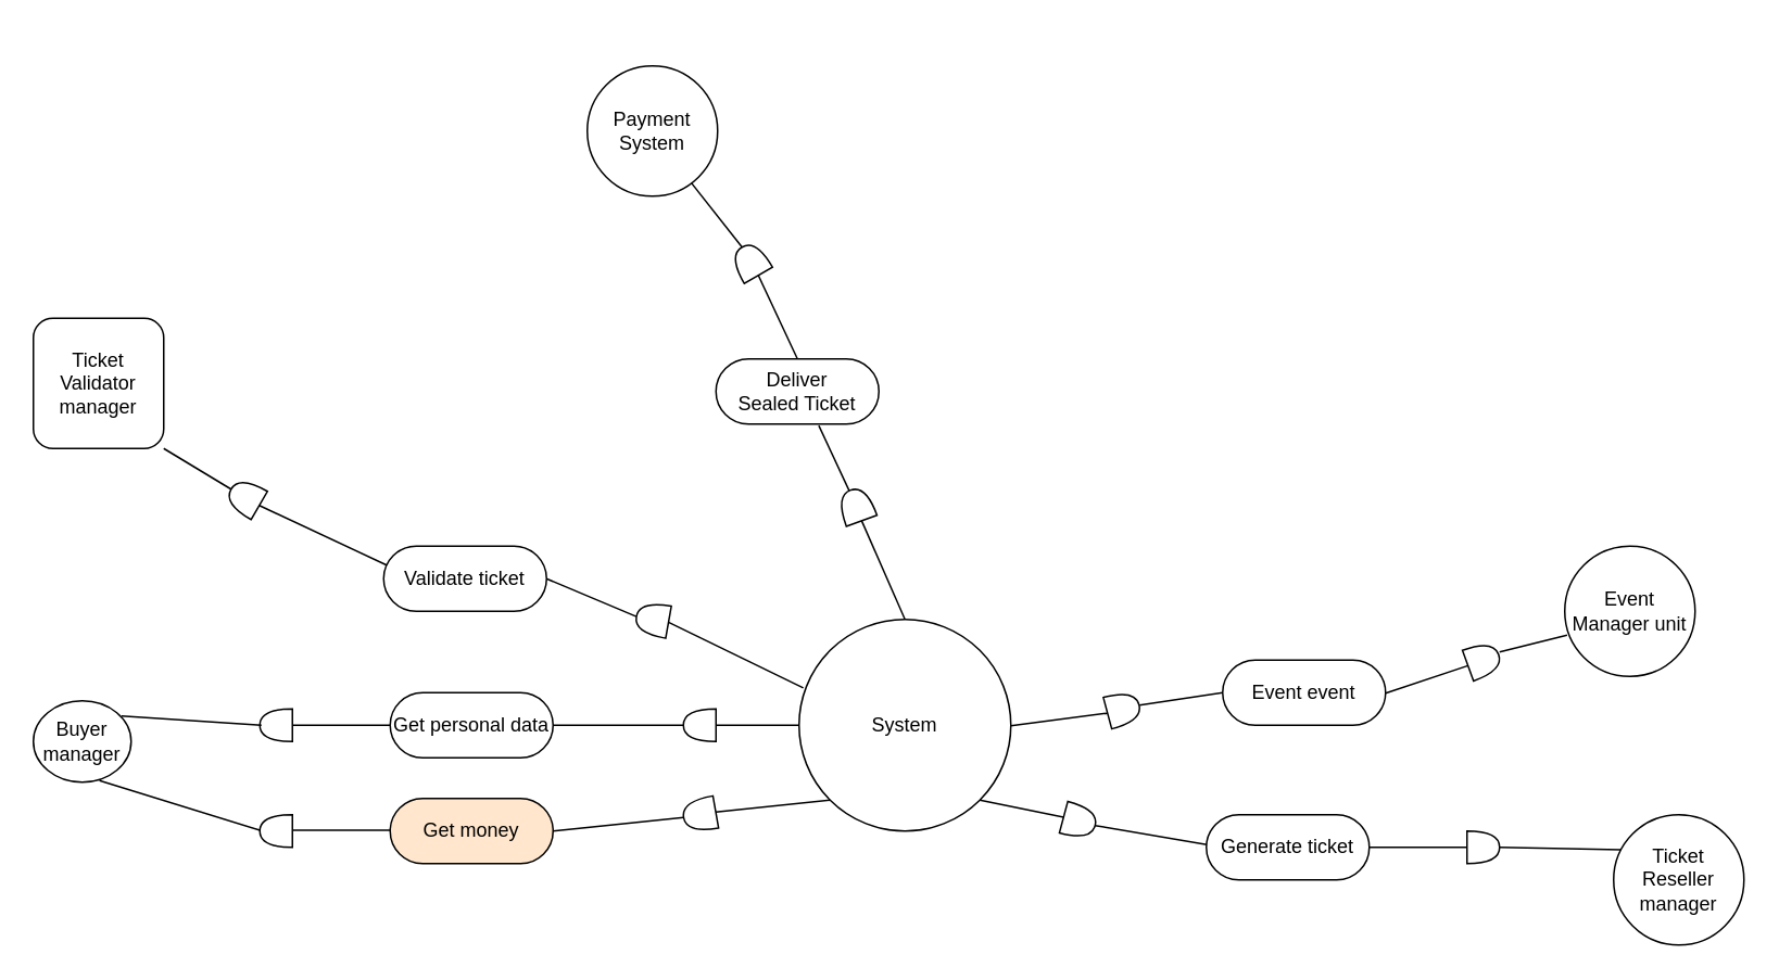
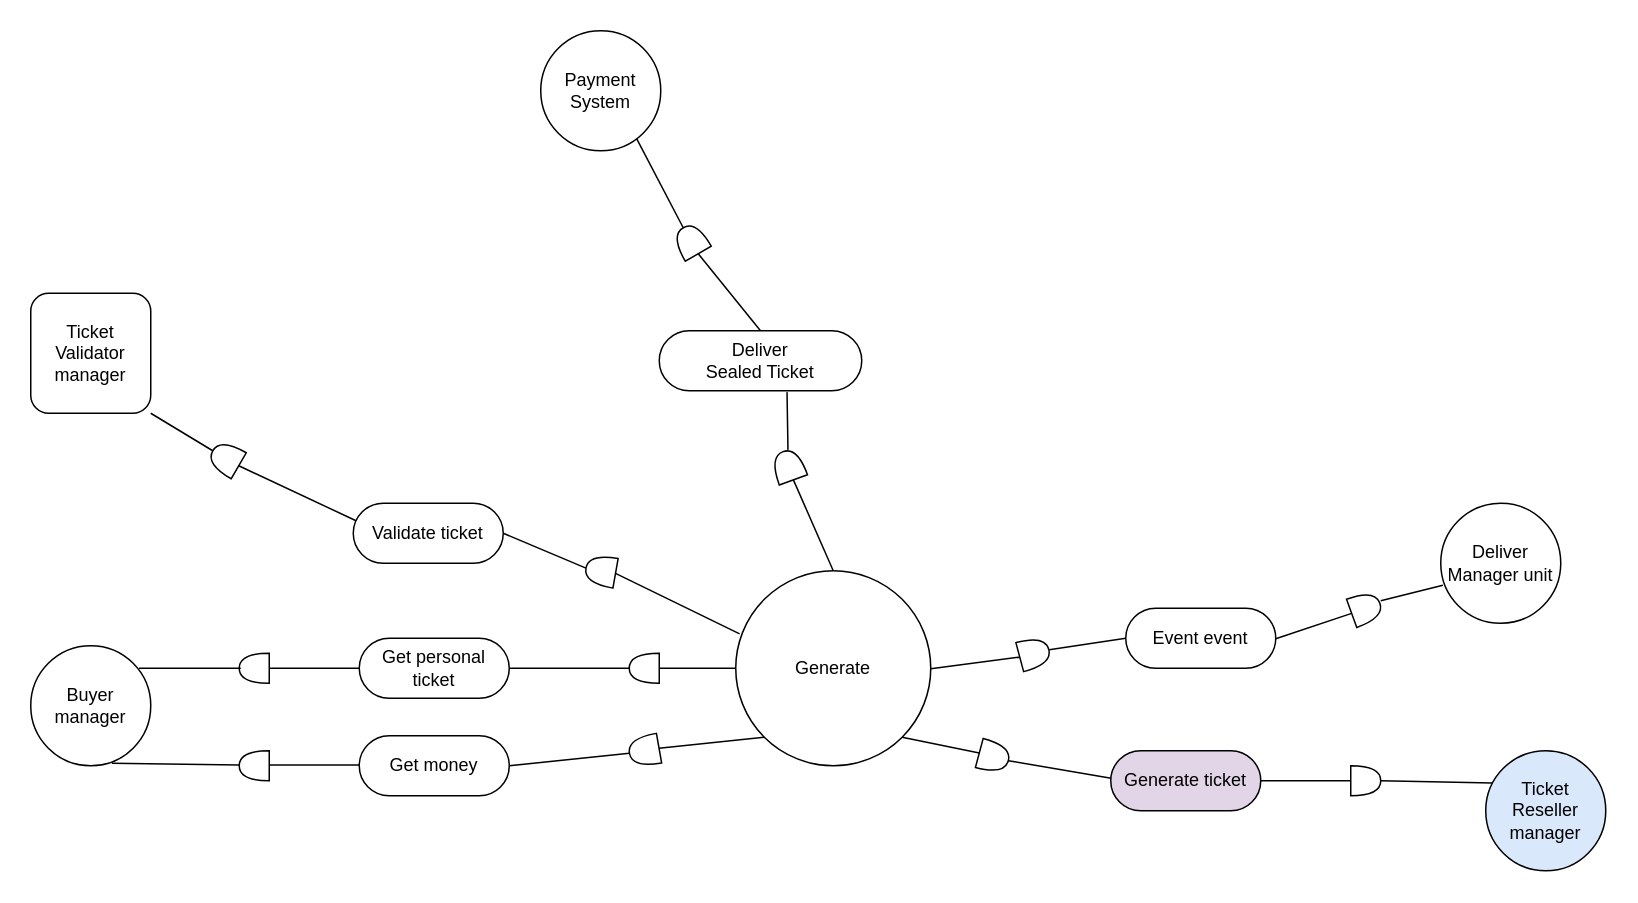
  <mxCell id="0" />
  <mxCell id="1" parent="0" />
- <mxCell id="2" value="System" style="ellipse;whiteSpace=wrap;html=1;aspect=fixed;" parent="1" vertex="1"><mxGeometry x="490" y="380" width="130" height="130" as="geometry" /></mxCell>
+ <mxCell id="2" value="Generate" style="ellipse;whiteSpace=wrap;html=1;aspect=fixed;" parent="1" vertex="1"><mxGeometry x="490" y="380" width="130" height="130" as="geometry" /></mxCell>
  <mxCell id="3" value="Ticket Validator&lt;br&gt;manager" style="whiteSpace=wrap;html=1;aspect=fixed;rounded=1;" parent="1" vertex="1"><mxGeometry x="20" y="195" width="80" height="80" as="geometry" /></mxCell>
- <mxCell id="4" value="Buyer manager" style="ellipse;whiteSpace=wrap;html=1;aspect=fixed;" parent="1" vertex="1"><mxGeometry x="20" y="430" width="60" height="50" as="geometry" /></mxCell>
+ <mxCell id="4" value="Buyer manager" style="ellipse;whiteSpace=wrap;html=1;aspect=fixed;" parent="1" vertex="1"><mxGeometry x="20" y="430" width="80" height="80" as="geometry" /></mxCell>
  <mxCell id="5" style="edgeStyle=none;rounded=0;orthogonalLoop=1;jettySize=auto;html=1;exitX=0;exitY=0.5;exitDx=0;exitDy=0;entryX=0;entryY=0.5;entryDx=0;entryDy=0;entryPerimeter=0;startArrow=none;startFill=0;endArrow=none;endFill=0;startSize=0;endSize=27;" parent="1" target="8" edge="1"><mxGeometry relative="1" as="geometry"><mxPoint x="259" y="445" as="sourcePoint" /></mxGeometry></mxCell>
  <mxCell id="6" style="edgeStyle=none;rounded=0;orthogonalLoop=1;jettySize=auto;html=1;exitX=1;exitY=0.5;exitDx=0;exitDy=0;exitPerimeter=0;entryX=1;entryY=0.5;entryDx=0;entryDy=0;startArrow=none;startFill=0;endArrow=none;endFill=0;startSize=0;endSize=27;" parent="1" source="7" edge="1"><mxGeometry relative="1" as="geometry"><mxPoint x="339" y="445" as="targetPoint" /></mxGeometry></mxCell>
  <mxCell id="7" value="" style="shape=or;whiteSpace=wrap;html=1;direction=east;rotation=180;" parent="1" vertex="1"><mxGeometry x="419" y="435" width="20" height="20" as="geometry" /></mxCell>
  <mxCell id="8" value="" style="shape=or;whiteSpace=wrap;html=1;direction=east;rotation=180;" parent="1" vertex="1"><mxGeometry x="159" y="435" width="20" height="20" as="geometry" /></mxCell>
  <mxCell id="9" style="edgeStyle=none;rounded=0;orthogonalLoop=1;jettySize=auto;html=1;exitX=0;exitY=0.5;exitDx=0;exitDy=0;entryX=0;entryY=0.5;entryDx=0;entryDy=0;startArrow=none;startFill=0;endArrow=none;endFill=0;startSize=0;endSize=27;entryPerimeter=0;" parent="1" source="2" target="7" edge="1"><mxGeometry relative="1" as="geometry"><mxPoint x="429" y="455" as="sourcePoint" /><mxPoint x="349" y="455" as="targetPoint" /></mxGeometry></mxCell>
- <mxCell id="10" value="Event Manager unit" style="ellipse;whiteSpace=wrap;html=1;aspect=fixed;" parent="1" vertex="1"><mxGeometry x="960" y="335" width="80" height="80" as="geometry" /></mxCell>
- <mxCell id="11" value="Ticket Reseller&lt;br&gt;manager" style="ellipse;whiteSpace=wrap;html=1;aspect=fixed;" parent="1" vertex="1"><mxGeometry x="990" y="500" width="80" height="80" as="geometry" /></mxCell>
+ <mxCell id="10" value="Deliver Manager unit" style="ellipse;whiteSpace=wrap;html=1;aspect=fixed;" parent="1" vertex="1"><mxGeometry x="960" y="335" width="80" height="80" as="geometry" /></mxCell>
+ <mxCell id="11" value="Ticket Reseller&lt;br&gt;manager" style="ellipse;whiteSpace=wrap;html=1;aspect=fixed;fillColor=#dae8fc;" parent="1" vertex="1"><mxGeometry x="990" y="500" width="80" height="80" as="geometry" /></mxCell>
  <mxCell id="12" style="edgeStyle=none;rounded=0;orthogonalLoop=1;jettySize=auto;html=1;entryX=0.902;entryY=0.188;entryDx=0;entryDy=0;entryPerimeter=0;startArrow=none;startFill=0;endArrow=none;endFill=0;startSize=0;endSize=27;" parent="1" target="4" edge="1"><mxGeometry relative="1" as="geometry"><mxPoint x="160" y="445" as="sourcePoint" /><mxPoint x="100" y="444.66" as="targetPoint" /></mxGeometry></mxCell>
- <mxCell id="13" value="Payment&lt;br&gt;System" style="ellipse;whiteSpace=wrap;html=1;aspect=fixed;" parent="1" vertex="1"><mxGeometry x="360" y="40" width="80" height="80" as="geometry" /></mxCell>
+ <mxCell id="13" value="Payment&lt;br&gt;System" style="ellipse;whiteSpace=wrap;html=1;aspect=fixed;" parent="1" vertex="1"><mxGeometry x="360" y="20" width="80" height="80" as="geometry" /></mxCell>
  <mxCell id="14" value="" style="shape=or;whiteSpace=wrap;html=1;rotation=-110;" parent="1" vertex="1"><mxGeometry x="515" y="300" width="20" height="20" as="geometry" /></mxCell>
  <mxCell id="15" value="" style="shape=or;whiteSpace=wrap;html=1;rotation=-120;" parent="1" vertex="1"><mxGeometry x="450" y="150" width="20" height="20" as="geometry" /></mxCell>
  <mxCell id="16" value="" style="endArrow=none;html=1;exitX=0.5;exitY=0;exitDx=0;exitDy=0;entryX=0;entryY=0.5;entryDx=0;entryDy=0;entryPerimeter=0;" parent="1" source="48" target="15" edge="1"><mxGeometry width="50" height="50" relative="1" as="geometry"><mxPoint x="480" y="210" as="sourcePoint" /><mxPoint x="480" y="170" as="targetPoint" /><Array as="points" /></mxGeometry></mxCell>
  <mxCell id="17" value="" style="endArrow=none;html=1;entryX=0.5;entryY=0;entryDx=0;entryDy=0;exitX=0;exitY=0.5;exitDx=0;exitDy=0;exitPerimeter=0;" parent="1" source="14" target="2" edge="1"><mxGeometry width="50" height="50" relative="1" as="geometry"><mxPoint x="550" y="330" as="sourcePoint" /><mxPoint x="585" y="270" as="targetPoint" /><Array as="points" /></mxGeometry></mxCell>
  <mxCell id="18" value="" style="endArrow=none;html=1;exitX=0.799;exitY=0.899;exitDx=0;exitDy=0;exitPerimeter=0;entryX=1;entryY=0.5;entryDx=0;entryDy=0;entryPerimeter=0;" parent="1" source="13" target="15" edge="1"><mxGeometry width="50" height="50" relative="1" as="geometry"><mxPoint x="423" y="94" as="sourcePoint" /><mxPoint x="460" y="140" as="targetPoint" /><Array as="points" /></mxGeometry></mxCell>
  <mxCell id="19" style="edgeStyle=none;rounded=0;orthogonalLoop=1;jettySize=auto;html=1;entryX=1;entryY=1;entryDx=0;entryDy=0;startArrow=none;startFill=0;endArrow=none;endFill=0;startSize=0;endSize=27;exitX=1;exitY=0.5;exitDx=0;exitDy=0;exitPerimeter=0;" parent="1" source="20" target="3" edge="1"><mxGeometry relative="1" as="geometry"><mxPoint x="151" y="305" as="sourcePoint" /><mxPoint x="71" y="429.66" as="targetPoint" /></mxGeometry></mxCell>
  <mxCell id="20" value="" style="shape=or;whiteSpace=wrap;html=1;direction=east;rotation=-150;" parent="1" vertex="1"><mxGeometry x="140" y="295" width="20" height="20" as="geometry" /></mxCell>
  <mxCell id="21" value="" style="endArrow=none;html=1;entryX=0.631;entryY=1.023;entryDx=0;entryDy=0;entryPerimeter=0;" parent="1" target="48" edge="1" source="14"><mxGeometry width="50" height="50" relative="1" as="geometry"><mxPoint x="502" y="300" as="sourcePoint" /><mxPoint x="495" y="260" as="targetPoint" /><Array as="points" /></mxGeometry></mxCell>
  <mxCell id="22" style="edgeStyle=none;rounded=0;orthogonalLoop=1;jettySize=auto;html=1;entryX=0;entryY=0.5;entryDx=0;entryDy=0;entryPerimeter=0;startArrow=none;startFill=0;endArrow=none;endFill=0;startSize=0;endSize=27;exitX=0.026;exitY=0.3;exitDx=0;exitDy=0;exitPerimeter=0;" parent="1" source="46" target="20" edge="1"><mxGeometry relative="1" as="geometry"><mxPoint x="201" y="335" as="sourcePoint" /><mxPoint x="150" y="430" as="targetPoint" /></mxGeometry></mxCell>
  <mxCell id="23" style="edgeStyle=none;rounded=0;orthogonalLoop=1;jettySize=auto;html=1;startArrow=none;startFill=0;endArrow=none;endFill=0;startSize=0;endSize=27;exitX=1;exitY=0.5;exitDx=0;exitDy=0;exitPerimeter=0;entryX=1;entryY=0.5;entryDx=0;entryDy=0;" parent="1" source="24" target="46" edge="1"><mxGeometry relative="1" as="geometry"><mxPoint x="390" y="380" as="sourcePoint" /><mxPoint x="330" y="410" as="targetPoint" /></mxGeometry></mxCell>
  <mxCell id="24" value="" style="shape=or;whiteSpace=wrap;html=1;direction=east;rotation=-170;" parent="1" vertex="1"><mxGeometry x="390" y="370" width="20" height="20" as="geometry" /></mxCell>
  <mxCell id="25" style="edgeStyle=none;rounded=0;orthogonalLoop=1;jettySize=auto;html=1;exitX=0.02;exitY=0.324;exitDx=0;exitDy=0;exitPerimeter=0;entryX=0;entryY=0.5;entryDx=0;entryDy=0;startArrow=none;startFill=0;endArrow=none;endFill=0;startSize=0;endSize=27;entryPerimeter=0;" parent="1" source="2" target="24" edge="1"><mxGeometry relative="1" as="geometry"><mxPoint x="429" y="455" as="sourcePoint" /><mxPoint x="349" y="455" as="targetPoint" /></mxGeometry></mxCell>
  <mxCell id="26" style="edgeStyle=none;rounded=0;orthogonalLoop=1;jettySize=auto;html=1;exitX=1;exitY=1;exitDx=0;exitDy=0;startArrow=none;startFill=0;endArrow=none;endFill=0;startSize=0;endSize=27;entryX=0;entryY=0.5;entryDx=0;entryDy=0;entryPerimeter=0;" parent="1" source="2" target="27" edge="1"><mxGeometry relative="1" as="geometry"><mxPoint x="429" y="455" as="sourcePoint" /><mxPoint x="670" y="530" as="targetPoint" /></mxGeometry></mxCell>
  <mxCell id="27" value="" style="shape=or;whiteSpace=wrap;html=1;direction=east;rotation=15;" parent="1" vertex="1"><mxGeometry x="652.04" y="494.03" width="20" height="20" as="geometry" /></mxCell>
  <mxCell id="28" style="edgeStyle=none;rounded=0;orthogonalLoop=1;jettySize=auto;html=1;exitX=1;exitY=0.5;exitDx=0;exitDy=0;exitPerimeter=0;startArrow=none;startFill=0;endArrow=none;endFill=0;startSize=0;endSize=27;entryX=0;entryY=0.5;entryDx=0;entryDy=0;" parent="1" source="27" edge="1"><mxGeometry relative="1" as="geometry"><mxPoint x="429" y="455" as="sourcePoint" /><mxPoint x="750" y="520" as="targetPoint" /></mxGeometry></mxCell>
  <mxCell id="29" value="Event event" style="rounded=1;whiteSpace=wrap;html=1;glass=0;arcSize=50;" parent="1" vertex="1"><mxGeometry x="750" y="405" width="100" height="40" as="geometry" /></mxCell>
  <mxCell id="30" value="" style="shape=or;whiteSpace=wrap;html=1;rotation=-20;direction=east;" parent="1" vertex="1"><mxGeometry x="900" y="395" width="20" height="20" as="geometry" /></mxCell>
  <mxCell id="31" style="edgeStyle=none;rounded=0;orthogonalLoop=1;jettySize=auto;html=1;exitX=1;exitY=0.5;exitDx=0;exitDy=0;startArrow=none;startFill=0;endArrow=none;endFill=0;startSize=0;endSize=27;entryX=0;entryY=0.5;entryDx=0;entryDy=0;entryPerimeter=0;" parent="1" target="32" edge="1"><mxGeometry relative="1" as="geometry"><mxPoint x="830" y="520" as="sourcePoint" /><mxPoint x="870" y="640" as="targetPoint" /></mxGeometry></mxCell>
  <mxCell id="32" value="" style="shape=or;whiteSpace=wrap;html=1;direction=east;rotation=0;" parent="1" vertex="1"><mxGeometry x="900" y="510" width="20" height="20" as="geometry" /></mxCell>
  <mxCell id="33" style="edgeStyle=none;rounded=0;orthogonalLoop=1;jettySize=auto;html=1;endArrow=none;endFill=0;entryX=0.018;entryY=0.684;entryDx=0;entryDy=0;entryPerimeter=0;" parent="1" target="10" edge="1"><mxGeometry relative="1" as="geometry"><mxPoint x="920" y="400" as="sourcePoint" /><mxPoint x="970" y="375" as="targetPoint" /></mxGeometry></mxCell>
  <mxCell id="34" style="edgeStyle=none;rounded=0;orthogonalLoop=1;jettySize=auto;html=1;endArrow=none;endFill=0;entryX=0;entryY=0.5;entryDx=0;entryDy=0;entryPerimeter=0;" parent="1" target="30" edge="1"><mxGeometry relative="1" as="geometry"><mxPoint x="850" y="425.28" as="sourcePoint" /><mxPoint x="891.44" y="405" as="targetPoint" /></mxGeometry></mxCell>
  <mxCell id="35" style="edgeStyle=none;rounded=0;orthogonalLoop=1;jettySize=auto;html=1;exitX=1;exitY=0.5;exitDx=0;exitDy=0;exitPerimeter=0;entryX=0.057;entryY=0.268;entryDx=0;entryDy=0;startArrow=none;startFill=0;endArrow=none;endFill=0;startSize=0;endSize=27;entryPerimeter=0;" parent="1" source="32" target="11" edge="1"><mxGeometry relative="1" as="geometry"><mxPoint x="429" y="455" as="sourcePoint" /><mxPoint x="349" y="455" as="targetPoint" /></mxGeometry></mxCell>
  <mxCell id="36" value="" style="shape=or;whiteSpace=wrap;html=1;rotation=-15;direction=east;" parent="1" vertex="1"><mxGeometry x="679" y="425" width="20" height="20" as="geometry" /></mxCell>
  <mxCell id="37" style="edgeStyle=none;rounded=0;orthogonalLoop=1;jettySize=auto;html=1;endArrow=none;endFill=0;entryX=0;entryY=0.5;entryDx=0;entryDy=0;" parent="1" target="29" edge="1"><mxGeometry relative="1" as="geometry"><mxPoint x="699" y="432.64" as="sourcePoint" /><mxPoint x="750.34" y="417.36" as="targetPoint" /></mxGeometry></mxCell>
  <mxCell id="38" style="edgeStyle=none;rounded=0;orthogonalLoop=1;jettySize=auto;html=1;endArrow=none;endFill=0;entryX=0;entryY=0.5;entryDx=0;entryDy=0;entryPerimeter=0;" parent="1" target="36" edge="1"><mxGeometry relative="1" as="geometry"><mxPoint x="620" y="445.28" as="sourcePoint" /><mxPoint x="661.44" y="425" as="targetPoint" /></mxGeometry></mxCell>
  <mxCell id="39" value="" style="shape=or;whiteSpace=wrap;html=1;direction=east;rotation=-180;" parent="1" vertex="1"><mxGeometry x="159" y="500" width="20" height="20" as="geometry" /></mxCell>
  <mxCell id="40" style="edgeStyle=none;rounded=0;orthogonalLoop=1;jettySize=auto;html=1;exitX=0;exitY=0.5;exitDx=0;exitDy=0;entryX=0;entryY=0.5;entryDx=0;entryDy=0;entryPerimeter=0;startArrow=none;startFill=0;endArrow=none;endFill=0;startSize=0;endSize=27;" parent="1" edge="1"><mxGeometry relative="1" as="geometry"><mxPoint x="259" y="509.52" as="sourcePoint" /><mxPoint x="179" y="509.52" as="targetPoint" /></mxGeometry></mxCell>
  <mxCell id="41" style="edgeStyle=none;rounded=0;orthogonalLoop=1;jettySize=auto;html=1;entryX=0.676;entryY=0.979;entryDx=0;entryDy=0;entryPerimeter=0;startArrow=none;startFill=0;endArrow=none;endFill=0;startSize=0;endSize=27;" parent="1" target="4" edge="1"><mxGeometry relative="1" as="geometry"><mxPoint x="159" y="509.52" as="sourcePoint" /><mxPoint x="91.16" y="509.56" as="targetPoint" /></mxGeometry></mxCell>
  <mxCell id="42" style="edgeStyle=none;rounded=0;orthogonalLoop=1;jettySize=auto;html=1;exitX=1;exitY=0.5;exitDx=0;exitDy=0;exitPerimeter=0;entryX=1;entryY=0.5;entryDx=0;entryDy=0;startArrow=none;startFill=0;endArrow=none;endFill=0;startSize=0;endSize=27;" parent="1" source="43" edge="1"><mxGeometry relative="1" as="geometry"><mxPoint x="339" y="510" as="targetPoint" /></mxGeometry></mxCell>
  <mxCell id="43" value="" style="shape=or;whiteSpace=wrap;html=1;direction=east;rotation=-190;" parent="1" vertex="1"><mxGeometry x="419" y="490" width="20" height="20" as="geometry" /></mxCell>
  <mxCell id="44" style="edgeStyle=none;rounded=0;orthogonalLoop=1;jettySize=auto;html=1;exitX=0;exitY=1;exitDx=0;exitDy=0;entryX=0;entryY=0.5;entryDx=0;entryDy=0;startArrow=none;startFill=0;endArrow=none;endFill=0;startSize=0;endSize=27;entryPerimeter=0;" parent="1" source="2" target="43" edge="1"><mxGeometry relative="1" as="geometry"><mxPoint x="490" y="510" as="sourcePoint" /><mxPoint x="349" y="520" as="targetPoint" /></mxGeometry></mxCell>
- <mxCell id="45" value="Get personal data" style="rounded=1;whiteSpace=wrap;html=1;glass=0;arcSize=50;" vertex="1" parent="1"><mxGeometry x="239" y="425" width="100" height="40" as="geometry" /></mxCell>
+ <mxCell id="45" value="Get personal ticket" style="rounded=1;whiteSpace=wrap;html=1;glass=0;arcSize=50;" vertex="1" parent="1"><mxGeometry x="239" y="425" width="100" height="40" as="geometry" /></mxCell>
  <mxCell id="46" value="Validate ticket" style="rounded=1;whiteSpace=wrap;html=1;glass=0;arcSize=50;" vertex="1" parent="1"><mxGeometry x="235" y="335" width="100" height="40" as="geometry" /></mxCell>
- <mxCell id="47" value="Get money" style="rounded=1;whiteSpace=wrap;html=1;glass=0;arcSize=50;fillColor=#ffe6cc;" vertex="1" parent="1"><mxGeometry x="239" y="490" width="100" height="40" as="geometry" /></mxCell>
- <mxCell id="48" value="Deliver&lt;br&gt;Sealed Ticket" style="rounded=1;whiteSpace=wrap;html=1;glass=0;arcSize=50;" vertex="1" parent="1"><mxGeometry x="439" y="220" width="100" height="40" as="geometry" /></mxCell>
- <mxCell id="49" value="Generate ticket" style="rounded=1;whiteSpace=wrap;html=1;glass=0;arcSize=50;" vertex="1" parent="1"><mxGeometry x="740" y="500" width="100" height="40" as="geometry" /></mxCell>
+ <mxCell id="47" value="Get money" style="rounded=1;whiteSpace=wrap;html=1;glass=0;arcSize=50;" vertex="1" parent="1"><mxGeometry x="239" y="490" width="100" height="40" as="geometry" /></mxCell>
+ <mxCell id="48" value="Deliver&lt;br&gt;Sealed Ticket" style="rounded=1;whiteSpace=wrap;html=1;glass=0;arcSize=50;" vertex="1" parent="1"><mxGeometry x="439" y="220" width="135" height="40" as="geometry" /></mxCell>
+ <mxCell id="49" value="Generate ticket" style="rounded=1;whiteSpace=wrap;html=1;glass=0;arcSize=50;fillColor=#e1d5e7;" vertex="1" parent="1"><mxGeometry x="740" y="500" width="100" height="40" as="geometry" /></mxCell>
